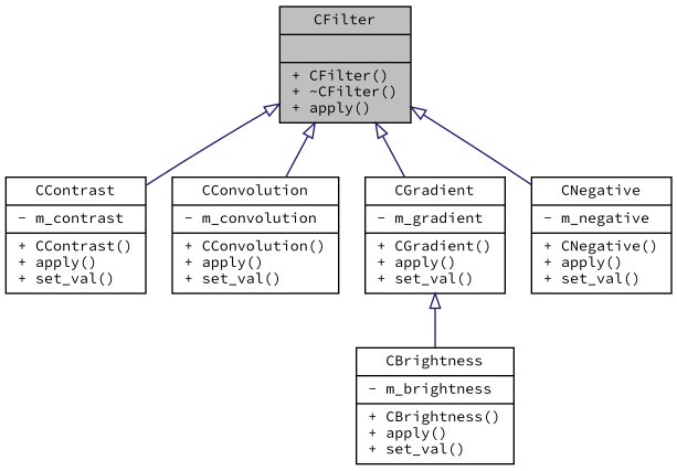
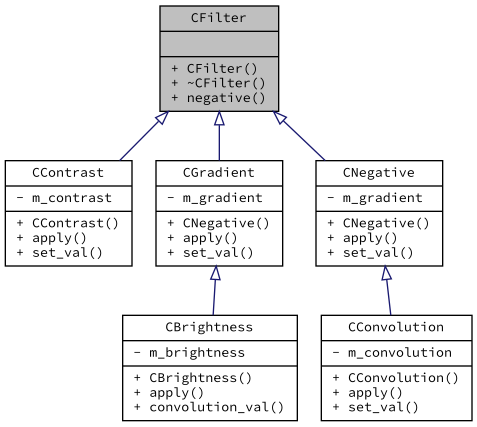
  digraph {
    fontname="Source Code Pro"
    node [color=black fillcolor=white fontname="Source Code Pro" fontsize=10 shape=record style=filled]
    edge [arrowtail=onormal color=midnightblue dir=back fontname="Source Code Pro" fontsize=10 labelfontname=Helvetica labelfontsize=10 style=solid]
-   n1 [fillcolor=grey75 fontcolor=black height=0.2 label="{CFilter\n||+ CFilter()\l+ ~CFilter()\l+ apply()\l}" width=0.4]
+   n1 [fillcolor=grey75 fontcolor=black height=0.2 label="{CFilter\n||+ CFilter()\l+ ~CFilter()\l+ negative()\l}" width=0.4]
    n2 [height=0.2 label="{CContrast\n|- m_contrast\l|+ CContrast()\l+ apply()\l+ set_val()\l}" width=0.4]
    n3 [height=0.2 label="{CConvolution\n|- m_convolution\l|+ CConvolution()\l+ apply()\l+ set_val()\l}" width=0.4]
-   n4 [height=0.2 label="{CGradient\n|- m_gradient\l|+ CGradient()\l+ apply()\l+ set_val()\l}" width=0.4]
-   n5 [height=0.2 label="{CNegative\n|- m_negative\l|+ CNegative()\l+ apply()\l+ set_val()\l}" width=0.4]
-   n6 [height=0.2 label="{CBrightness\n|- m_brightness\l|+ CBrightness()\l+ apply()\l+ set_val()\l}" width=0.4]
+   n4 [height=0.2 label="{CGradient\n|- m_gradient\l|+ CNegative()\l+ apply()\l+ set_val()\l}" width=0.4]
+   n5 [height=0.2 label="{CNegative\n|- m_gradient\l|+ CNegative()\l+ apply()\l+ set_val()\l}" width=0.4]
+   n6 [height=0.2 label="{CBrightness\n|- m_brightness\l|+ CBrightness()\l+ apply()\l+ convolution_val()\l}" width=0.4]
    n1 -> n2
-   n1 -> n3
+   n5 -> n3
    n1 -> n4
    n1 -> n5
    n4 -> n6
  }
